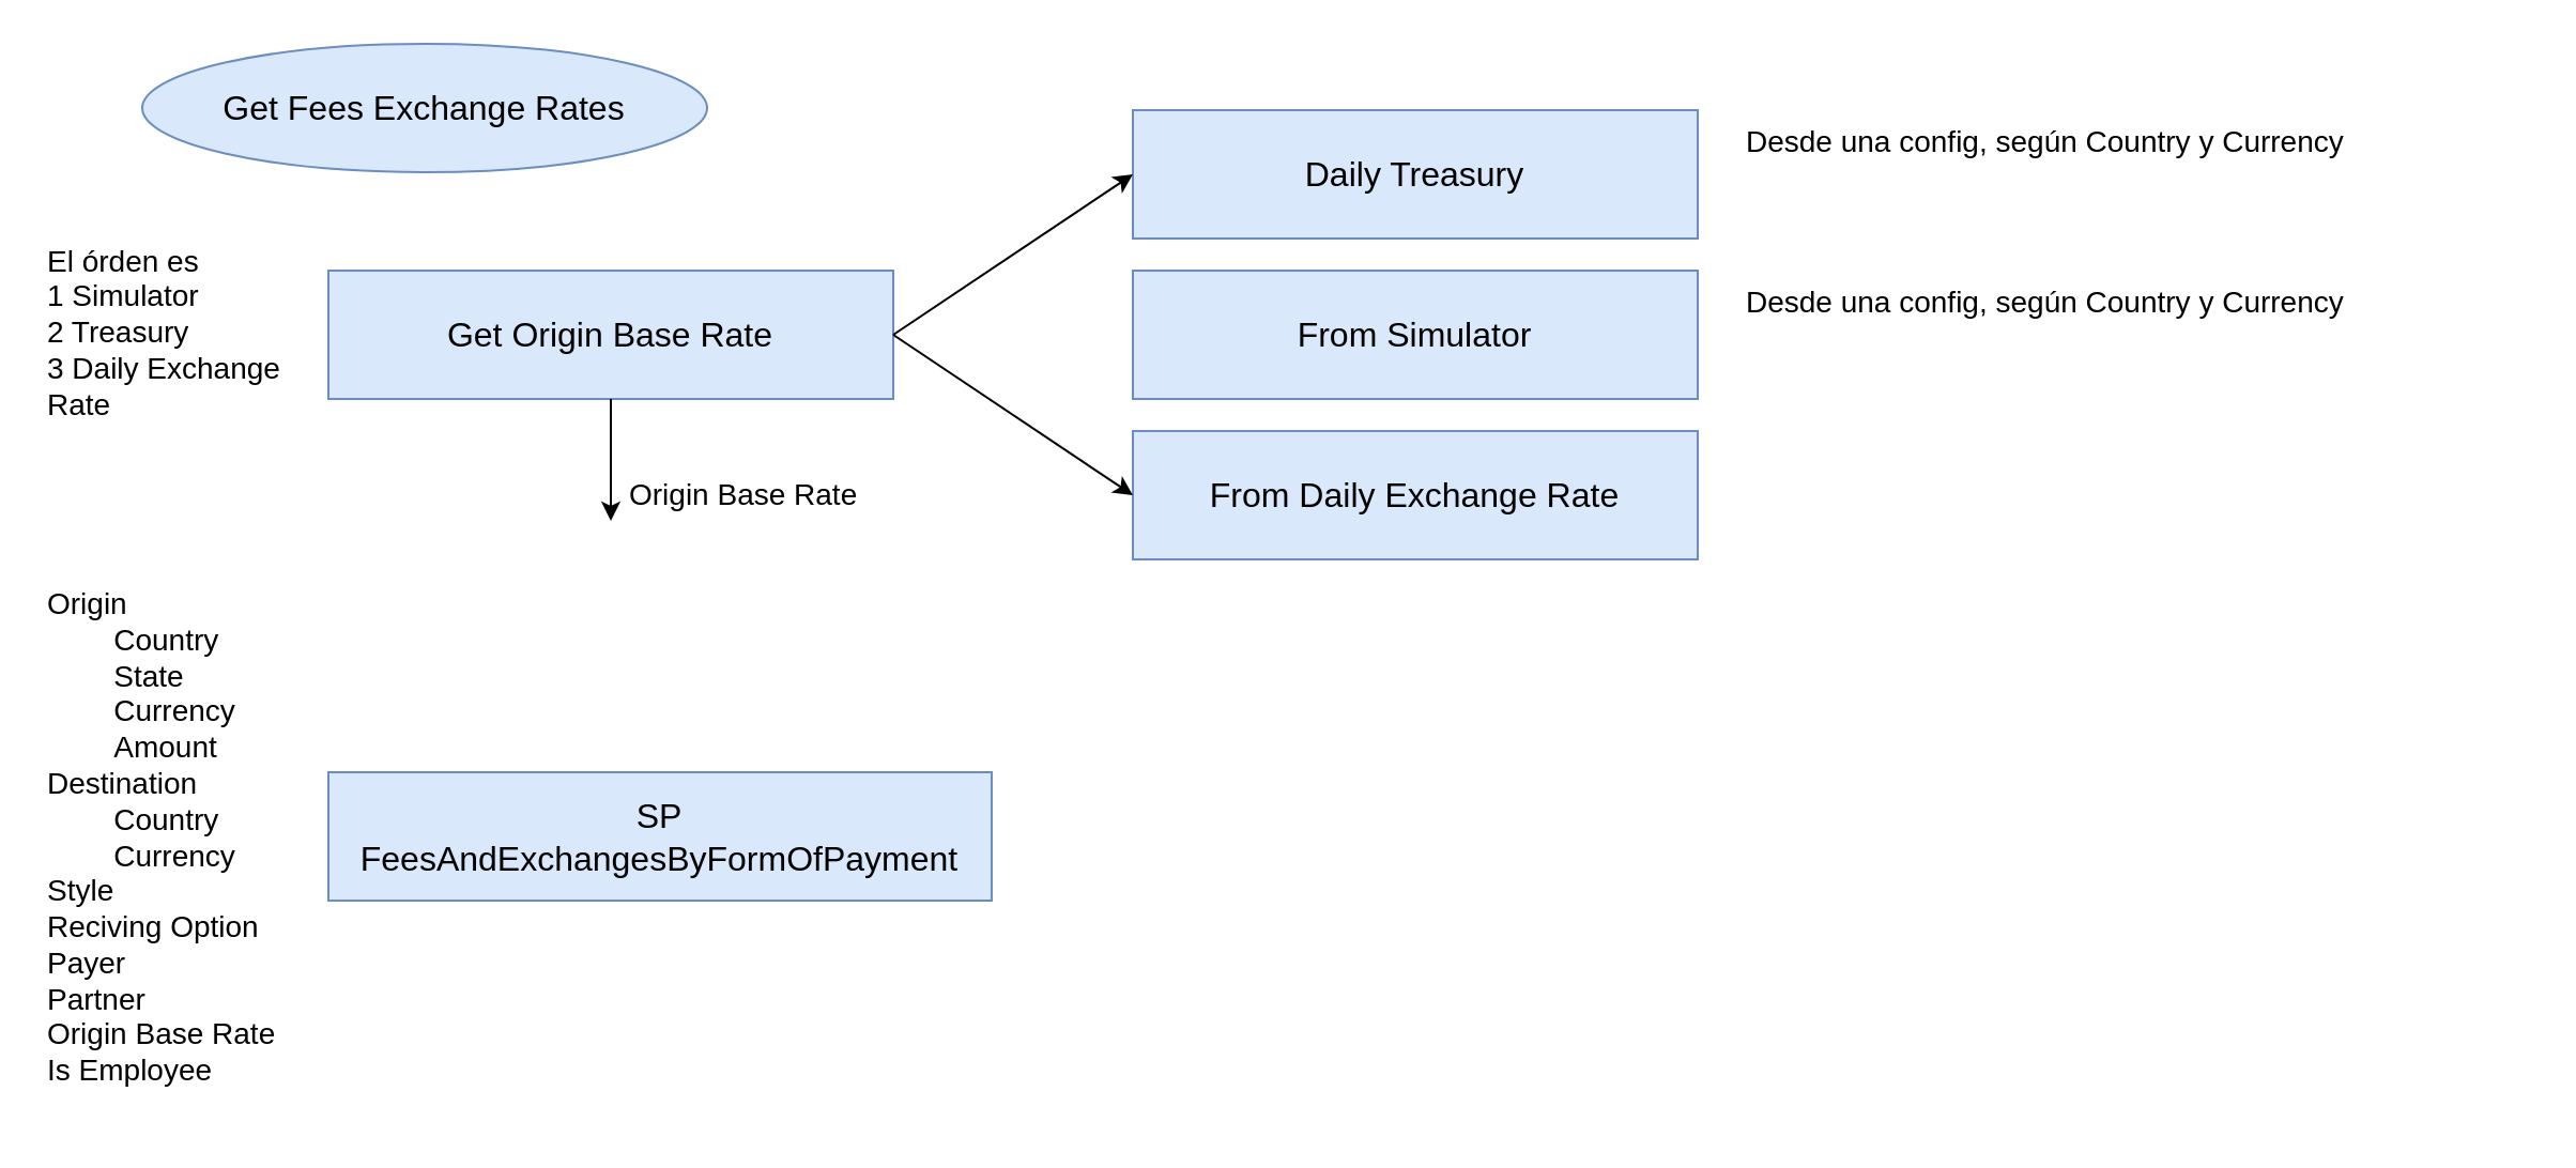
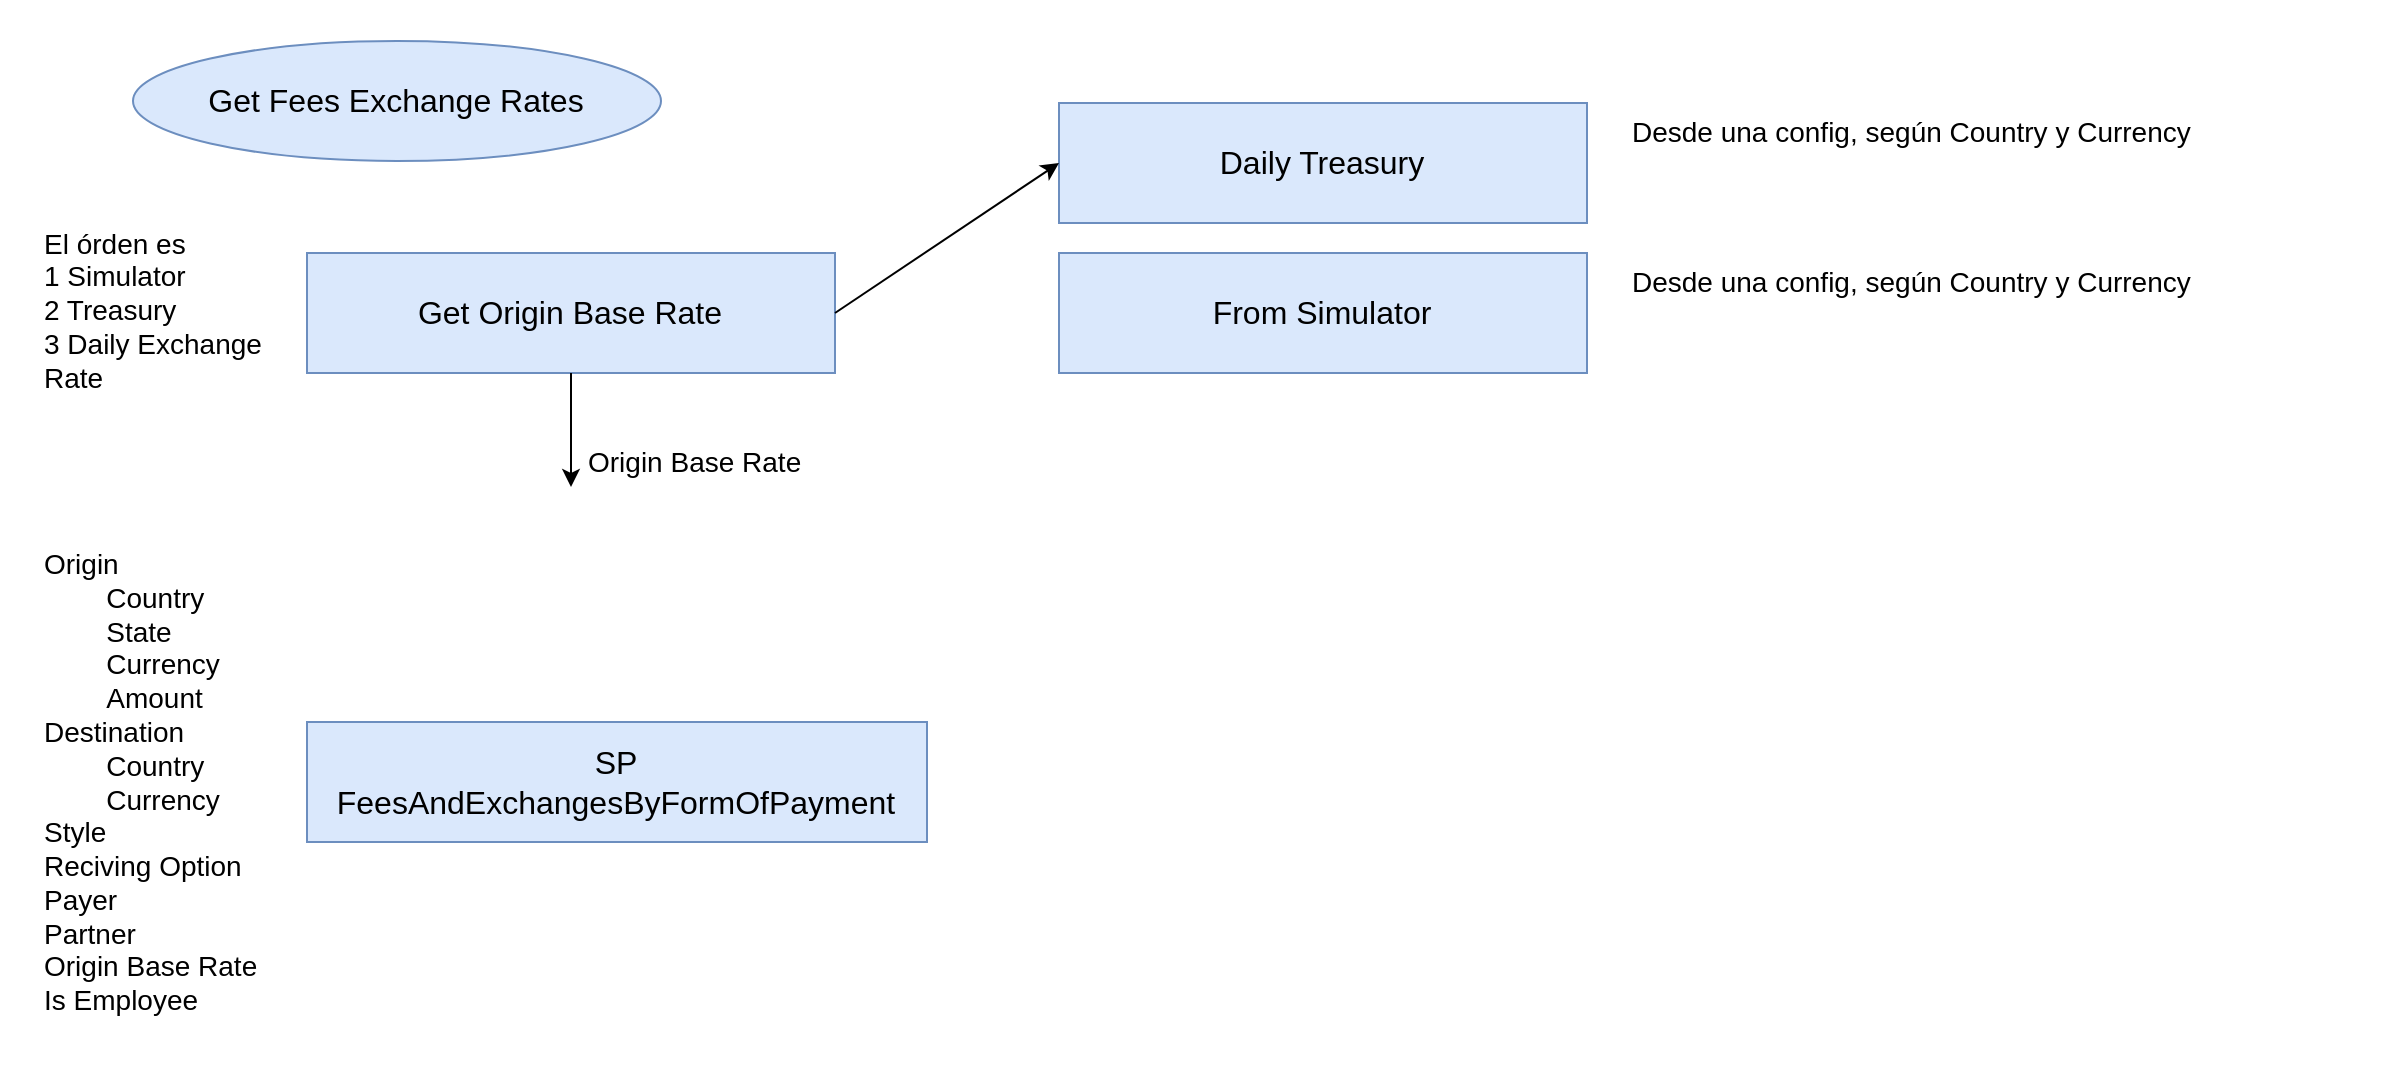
  <mxCell id="0" />
  <mxCell id="1" parent="0" />
  <mxCell id="2" value="Get Fees Exchange Rates" style="ellipse;whiteSpace=wrap;html=1;fontSize=16;fillColor=#dae8fc;strokeColor=#6c8ebf;" vertex="1" parent="1"><mxGeometry x="66" y="20" width="264" height="60" as="geometry" /></mxCell>
  <mxCell id="3" value="Get Origin Base Rate" style="rounded=0;whiteSpace=wrap;html=1;fontSize=16;fillColor=#dae8fc;strokeColor=#6c8ebf;" vertex="1" parent="1"><mxGeometry x="153" y="126" width="264" height="60" as="geometry" /></mxCell>
  <mxCell id="4" value="Daily Treasury" style="rounded=0;whiteSpace=wrap;html=1;fontSize=16;fillColor=#dae8fc;strokeColor=#6c8ebf;" vertex="1" parent="1"><mxGeometry x="529" y="51" width="264" height="60" as="geometry" /></mxCell>
  <mxCell id="5" value="From Simulator" style="rounded=0;whiteSpace=wrap;html=1;fontSize=16;fillColor=#dae8fc;strokeColor=#6c8ebf;" vertex="1" parent="1"><mxGeometry x="529" y="126" width="264" height="60" as="geometry" /></mxCell>
- <mxCell id="6" value="From Daily Exchange Rate" style="rounded=0;whiteSpace=wrap;html=1;fontSize=16;fillColor=#dae8fc;strokeColor=#6c8ebf;" vertex="1" parent="1"><mxGeometry x="529" y="201" width="264" height="60" as="geometry" /></mxCell>
  <mxCell id="7" value="" style="endArrow=classic;html=1;rounded=0;entryX=0;entryY=0.5;entryDx=0;entryDy=0;exitX=1;exitY=0.5;exitDx=0;exitDy=0;" edge="1" parent="1" source="3" target="4"><mxGeometry width="50" height="50" relative="1" as="geometry"><mxPoint x="466" y="345" as="sourcePoint" /><mxPoint x="516" y="295" as="targetPoint" /></mxGeometry></mxCell>
- <mxCell id="8" value="" style="endArrow=classic;html=1;rounded=0;entryX=0;entryY=0.5;entryDx=0;entryDy=0;exitX=1;exitY=0.5;exitDx=0;exitDy=0;" edge="1" parent="1" source="3" target="6"><mxGeometry width="50" height="50" relative="1" as="geometry"><mxPoint x="466" y="345" as="sourcePoint" /><mxPoint x="516" y="295" as="targetPoint" /></mxGeometry></mxCell>
  <mxCell id="9" value="SP&lt;br&gt;FeesAndExchangesByFormOfPayment" style="rounded=0;whiteSpace=wrap;html=1;fontSize=16;fillColor=#dae8fc;strokeColor=#6c8ebf;" vertex="1" parent="1"><mxGeometry x="153" y="360.5" width="310" height="60" as="geometry" /></mxCell>
  <mxCell id="10" value="El órden es&amp;nbsp;&lt;br style=&quot;font-size: 14px;&quot;&gt;1 Simulator&lt;br style=&quot;font-size: 14px;&quot;&gt;2 Treasury&lt;br style=&quot;font-size: 14px;&quot;&gt;3 Daily Exchange Rate" style="text;html=1;strokeColor=none;fillColor=none;align=left;verticalAlign=middle;whiteSpace=wrap;rounded=0;fontSize=14;" vertex="1" parent="1"><mxGeometry x="20" y="108" width="133" height="93" as="geometry" /></mxCell>
  <mxCell id="11" value="Origin&lt;br&gt;&lt;span style=&quot;white-space: pre;&quot;&gt;&#09;&lt;/span&gt;Country&lt;br&gt;&lt;span style=&quot;white-space: pre;&quot;&gt;&#09;&lt;/span&gt;State&lt;br&gt;&lt;span style=&quot;white-space: pre;&quot;&gt;&#09;&lt;/span&gt;Currency&lt;br&gt;&lt;span style=&quot;white-space: pre;&quot;&gt;&#09;&lt;/span&gt;Amount&lt;br&gt;Destination&lt;br&gt;&lt;span style=&quot;white-space: pre;&quot;&gt;&#09;&lt;/span&gt;Country&lt;br&gt;&lt;span style=&quot;white-space: pre;&quot;&gt;&#09;&lt;/span&gt;Currency&lt;br&gt;Style&lt;br&gt;Reciving Option&lt;br&gt;Payer&lt;br&gt;Partner&lt;br&gt;Origin Base Rate&lt;br&gt;Is Employee" style="text;html=1;strokeColor=none;fillColor=none;align=left;verticalAlign=middle;whiteSpace=wrap;rounded=0;fontSize=14;" vertex="1" parent="1"><mxGeometry x="20" y="257" width="125" height="267" as="geometry" /></mxCell>
  <mxCell id="12" value="Desde una config, según Country y Currency" style="text;html=1;strokeColor=none;fillColor=none;align=left;verticalAlign=middle;whiteSpace=wrap;rounded=0;fontSize=14;" vertex="1" parent="1"><mxGeometry x="814" y="51" width="368" height="30" as="geometry" /></mxCell>
  <mxCell id="13" value="Desde una config, según Country y Currency" style="text;html=1;strokeColor=none;fillColor=none;align=left;verticalAlign=middle;whiteSpace=wrap;rounded=0;fontSize=14;" vertex="1" parent="1"><mxGeometry x="814" y="126" width="317" height="30" as="geometry" /></mxCell>
  <mxCell id="14" value="" style="endArrow=classic;html=1;rounded=0;exitX=0.5;exitY=1;exitDx=0;exitDy=0;" edge="1" parent="1" source="3"><mxGeometry width="50" height="50" relative="1" as="geometry"><mxPoint x="606" y="345" as="sourcePoint" /><mxPoint x="285" y="243" as="targetPoint" /></mxGeometry></mxCell>
  <mxCell id="15" value="Origin Base Rate" style="text;html=1;strokeColor=none;fillColor=none;align=left;verticalAlign=middle;whiteSpace=wrap;rounded=0;fontSize=14;" vertex="1" parent="1"><mxGeometry x="292" y="216" width="124" height="30" as="geometry" /></mxCell>
